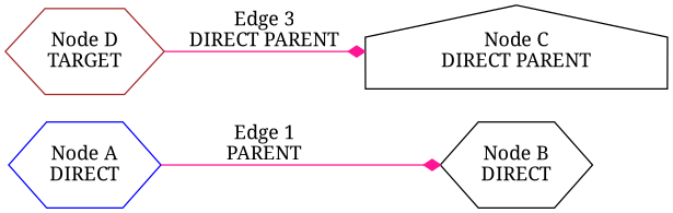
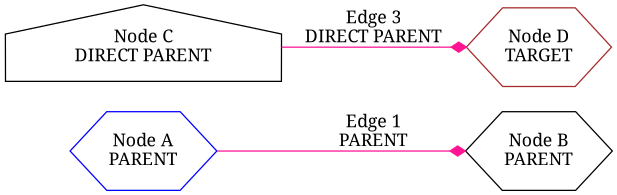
  digraph {
    fontname="Noto Serif"
    rankdir=LR
    node [color=black fontname="Noto Serif" shape=hexagon]
    edge [arrowhead=diamond color=deeppink fontname="Noto Serif"]
-   n1 [color=blue label="Node A\nDIRECT"]
-   n2 [label="Node B\nDIRECT"]
+   n1 [color=blue label="Node A\nPARENT"]
+   n2 [label="Node B\nPARENT"]
    n3 [label="Node C\nDIRECT PARENT" shape=house]
    n4 [color=brown label="Node D\nTARGET"]
    n1 -> n2 [label="Edge 1\nPARENT"]
-   n4 -> n3 [label="Edge 3\nDIRECT PARENT"]
+   n3 -> n4 [label="Edge 3\nDIRECT PARENT"]
  }
